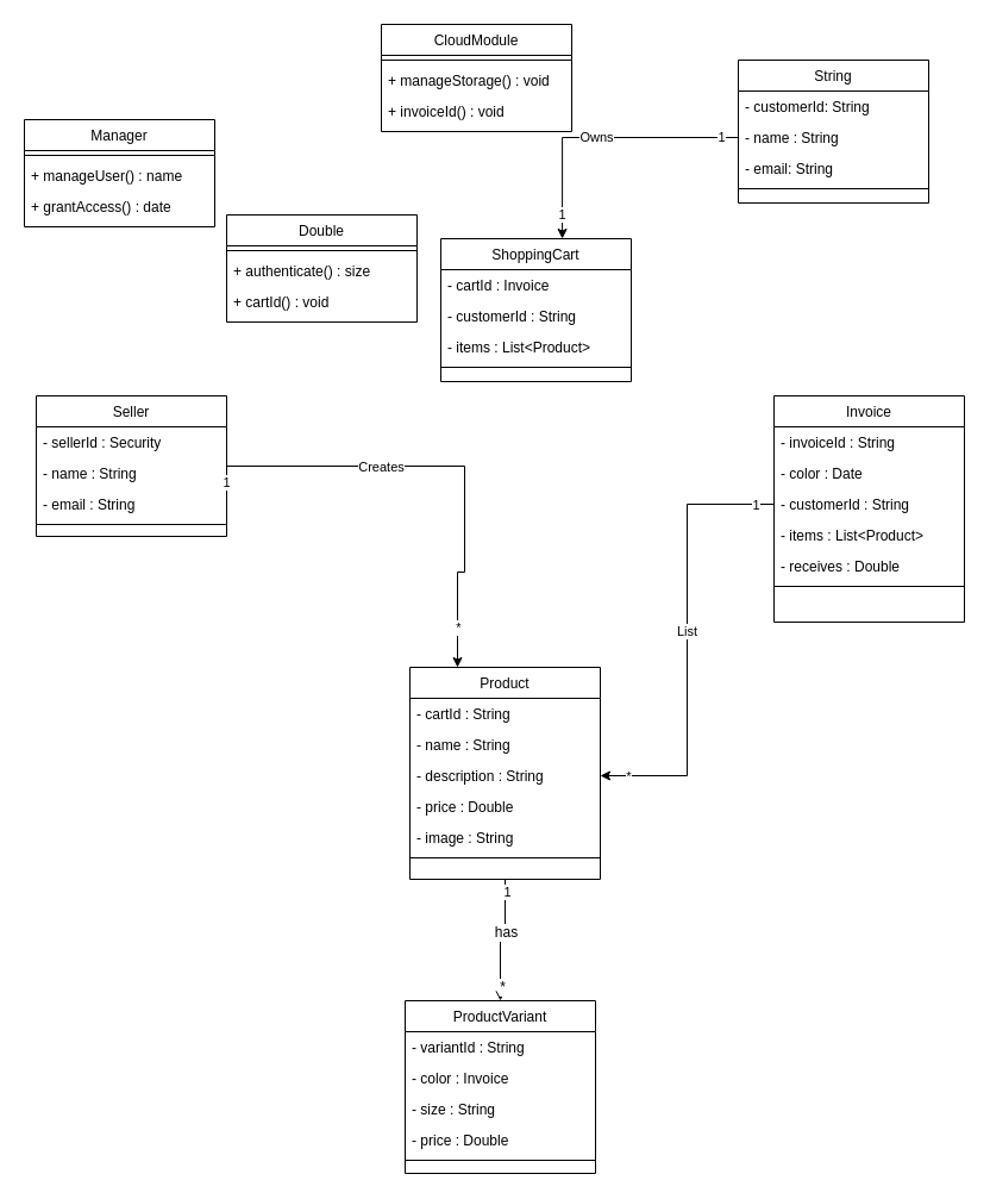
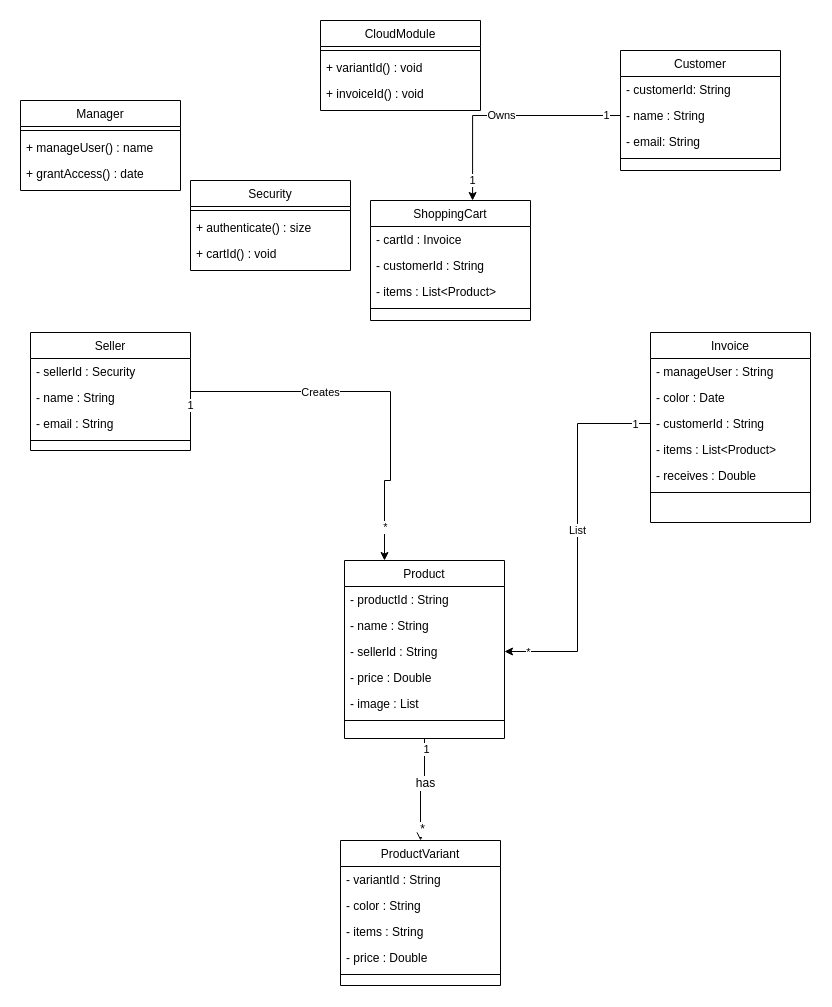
  <mxCell id="0" />
  <mxCell id="1" parent="0" />
  <mxCell id="2" value="Manager" style="swimlane;fontStyle=0;align=center;verticalAlign=top;childLayout=stackLayout;horizontal=1;startSize=26;horizontalStack=0;resizeParent=1;resizeLast=0;collapsible=1;marginBottom=0;rounded=0;shadow=0;strokeWidth=1;" parent="1" vertex="1"><mxGeometry x="20" y="100" width="160" height="90" as="geometry"><mxRectangle x="230" y="140" width="160" height="26" as="alternateBounds" /></mxGeometry></mxCell>
  <mxCell id="3" value="" style="line;html=1;strokeWidth=1;align=left;verticalAlign=middle;spacingTop=-1;spacingLeft=3;spacingRight=3;rotatable=0;labelPosition=right;points=[];portConstraint=eastwest;" parent="2" vertex="1"><mxGeometry y="26" width="160" height="8" as="geometry" /></mxCell>
  <mxCell id="4" value="+ manageUser() : name" style="text;align=left;verticalAlign=top;spacingLeft=4;spacingRight=4;overflow=hidden;rotatable=0;points=[[0,0.5],[1,0.5]];portConstraint=eastwest;" parent="2" vertex="1"><mxGeometry y="34" width="160" height="26" as="geometry" /></mxCell>
  <mxCell id="5" value="+ grantAccess() : date" style="text;align=left;verticalAlign=top;spacingLeft=4;spacingRight=4;overflow=hidden;rotatable=0;points=[[0,0.5],[1,0.5]];portConstraint=eastwest;" vertex="1" parent="2"><mxGeometry y="60" width="160" height="26" as="geometry" /></mxCell>
  <mxCell id="6" style="edgeStyle=orthogonalEdgeStyle;rounded=0;orthogonalLoop=1;jettySize=auto;html=1;exitX=0.5;exitY=1;exitDx=0;exitDy=0;endArrow=open;endFill=1;" edge="1" parent="1" source="10" target="47"><mxGeometry relative="1" as="geometry" /></mxCell>
  <mxCell id="7" value="&lt;font style=&quot;font-size: 12px;&quot;&gt;has&lt;/font&gt;" style="edgeLabel;html=1;align=center;verticalAlign=middle;resizable=0;points=[];" vertex="1" connectable="0" parent="6"><mxGeometry x="-0.169" relative="1" as="geometry"><mxPoint as="offset" /></mxGeometry></mxCell>
  <mxCell id="8" value="&lt;font style=&quot;font-size: 12px;&quot;&gt;*&lt;/font&gt;" style="edgeLabel;html=1;align=center;verticalAlign=middle;resizable=0;points=[];" vertex="1" connectable="0" parent="6"><mxGeometry x="0.775" y="1" relative="1" as="geometry"><mxPoint as="offset" /></mxGeometry></mxCell>
  <mxCell id="9" value="1" style="edgeLabel;html=1;align=center;verticalAlign=middle;resizable=0;points=[];" vertex="1" connectable="0" parent="6"><mxGeometry x="-0.816" y="1" relative="1" as="geometry"><mxPoint as="offset" /></mxGeometry></mxCell>
  <mxCell id="10" value="Product" style="swimlane;fontStyle=0;align=center;verticalAlign=top;childLayout=stackLayout;horizontal=1;startSize=26;horizontalStack=0;resizeParent=1;resizeLast=0;collapsible=1;marginBottom=0;rounded=0;shadow=0;strokeWidth=1;" parent="1" vertex="1"><mxGeometry x="344" y="560" width="160" height="178" as="geometry"><mxRectangle x="130" y="380" width="160" height="26" as="alternateBounds" /></mxGeometry></mxCell>
- <mxCell id="11" value="- cartId : String" style="text;align=left;verticalAlign=top;spacingLeft=4;spacingRight=4;overflow=hidden;rotatable=0;points=[[0,0.5],[1,0.5]];portConstraint=eastwest;" parent="10" vertex="1"><mxGeometry y="26" width="160" height="26" as="geometry" /></mxCell>
+ <mxCell id="11" value="- productId : String" style="text;align=left;verticalAlign=top;spacingLeft=4;spacingRight=4;overflow=hidden;rotatable=0;points=[[0,0.5],[1,0.5]];portConstraint=eastwest;" parent="10" vertex="1"><mxGeometry y="26" width="160" height="26" as="geometry" /></mxCell>
  <mxCell id="12" value="- name : String" style="text;align=left;verticalAlign=top;spacingLeft=4;spacingRight=4;overflow=hidden;rotatable=0;points=[[0,0.5],[1,0.5]];portConstraint=eastwest;rounded=0;shadow=0;html=0;" vertex="1" parent="10"><mxGeometry y="52" width="160" height="26" as="geometry" /></mxCell>
- <mxCell id="13" value="- description : String" style="text;align=left;verticalAlign=top;spacingLeft=4;spacingRight=4;overflow=hidden;rotatable=0;points=[[0,0.5],[1,0.5]];portConstraint=eastwest;" parent="10" vertex="1"><mxGeometry y="78" width="160" height="26" as="geometry" /></mxCell>
+ <mxCell id="13" value="- sellerId : String" style="text;align=left;verticalAlign=top;spacingLeft=4;spacingRight=4;overflow=hidden;rotatable=0;points=[[0,0.5],[1,0.5]];portConstraint=eastwest;" parent="10" vertex="1"><mxGeometry y="78" width="160" height="26" as="geometry" /></mxCell>
  <mxCell id="14" value="- price : Double" style="text;align=left;verticalAlign=top;spacingLeft=4;spacingRight=4;overflow=hidden;rotatable=0;points=[[0,0.5],[1,0.5]];portConstraint=eastwest;rounded=0;shadow=0;html=0;" vertex="1" parent="10"><mxGeometry y="104" width="160" height="26" as="geometry" /></mxCell>
- <mxCell id="15" value="- image : String" style="text;align=left;verticalAlign=top;spacingLeft=4;spacingRight=4;overflow=hidden;rotatable=0;points=[[0,0.5],[1,0.5]];portConstraint=eastwest;rounded=0;shadow=0;html=0;" parent="10" vertex="1"><mxGeometry y="130" width="160" height="26" as="geometry" /></mxCell>
+ <mxCell id="15" value="- image : List" style="text;align=left;verticalAlign=top;spacingLeft=4;spacingRight=4;overflow=hidden;rotatable=0;points=[[0,0.5],[1,0.5]];portConstraint=eastwest;rounded=0;shadow=0;html=0;" parent="10" vertex="1"><mxGeometry y="130" width="160" height="26" as="geometry" /></mxCell>
  <mxCell id="16" value="" style="line;html=1;strokeWidth=1;align=left;verticalAlign=middle;spacingTop=-1;spacingLeft=3;spacingRight=3;rotatable=0;labelPosition=right;points=[];portConstraint=eastwest;" parent="10" vertex="1"><mxGeometry y="156" width="160" height="8" as="geometry" /></mxCell>
  <mxCell id="17" value="Invoice" style="swimlane;fontStyle=0;align=center;verticalAlign=top;childLayout=stackLayout;horizontal=1;startSize=26;horizontalStack=0;resizeParent=1;resizeLast=0;collapsible=1;marginBottom=0;rounded=0;shadow=0;strokeWidth=1;" parent="1" vertex="1"><mxGeometry x="650" y="332" width="160" height="190" as="geometry"><mxRectangle x="340" y="380" width="170" height="26" as="alternateBounds" /></mxGeometry></mxCell>
- <mxCell id="18" value="- invoiceId : String" style="text;align=left;verticalAlign=top;spacingLeft=4;spacingRight=4;overflow=hidden;rotatable=0;points=[[0,0.5],[1,0.5]];portConstraint=eastwest;" parent="17" vertex="1"><mxGeometry y="26" width="160" height="26" as="geometry" /></mxCell>
+ <mxCell id="18" value="- manageUser : String" style="text;align=left;verticalAlign=top;spacingLeft=4;spacingRight=4;overflow=hidden;rotatable=0;points=[[0,0.5],[1,0.5]];portConstraint=eastwest;" parent="17" vertex="1"><mxGeometry y="26" width="160" height="26" as="geometry" /></mxCell>
  <mxCell id="19" value="- color : Date" style="text;align=left;verticalAlign=top;spacingLeft=4;spacingRight=4;overflow=hidden;rotatable=0;points=[[0,0.5],[1,0.5]];portConstraint=eastwest;" vertex="1" parent="17"><mxGeometry y="52" width="160" height="26" as="geometry" /></mxCell>
  <mxCell id="20" value="- customerId : String" style="text;align=left;verticalAlign=top;spacingLeft=4;spacingRight=4;overflow=hidden;rotatable=0;points=[[0,0.5],[1,0.5]];portConstraint=eastwest;" vertex="1" parent="17"><mxGeometry y="78" width="160" height="26" as="geometry" /></mxCell>
  <mxCell id="21" value="- items : List&lt;Product&gt;" style="text;align=left;verticalAlign=top;spacingLeft=4;spacingRight=4;overflow=hidden;rotatable=0;points=[[0,0.5],[1,0.5]];portConstraint=eastwest;" vertex="1" parent="17"><mxGeometry y="104" width="160" height="26" as="geometry" /></mxCell>
  <mxCell id="22" value="- receives : Double" style="text;align=left;verticalAlign=top;spacingLeft=4;spacingRight=4;overflow=hidden;rotatable=0;points=[[0,0.5],[1,0.5]];portConstraint=eastwest;" vertex="1" parent="17"><mxGeometry y="130" width="160" height="26" as="geometry" /></mxCell>
  <mxCell id="23" value="" style="line;html=1;strokeWidth=1;align=left;verticalAlign=middle;spacingTop=-1;spacingLeft=3;spacingRight=3;rotatable=0;labelPosition=right;points=[];portConstraint=eastwest;" parent="17" vertex="1"><mxGeometry y="156" width="160" height="8" as="geometry" /></mxCell>
- <mxCell id="24" value="String" style="swimlane;fontStyle=0;align=center;verticalAlign=top;childLayout=stackLayout;horizontal=1;startSize=26;horizontalStack=0;resizeParent=1;resizeLast=0;collapsible=1;marginBottom=0;rounded=0;shadow=0;strokeWidth=1;" parent="1" vertex="1"><mxGeometry x="620" y="50" width="160" height="120" as="geometry"><mxRectangle x="550" y="140" width="160" height="26" as="alternateBounds" /></mxGeometry></mxCell>
+ <mxCell id="24" value="Customer" style="swimlane;fontStyle=0;align=center;verticalAlign=top;childLayout=stackLayout;horizontal=1;startSize=26;horizontalStack=0;resizeParent=1;resizeLast=0;collapsible=1;marginBottom=0;rounded=0;shadow=0;strokeWidth=1;" parent="1" vertex="1"><mxGeometry x="620" y="50" width="160" height="120" as="geometry"><mxRectangle x="550" y="140" width="160" height="26" as="alternateBounds" /></mxGeometry></mxCell>
  <mxCell id="25" value="- customerId: String" style="text;align=left;verticalAlign=top;spacingLeft=4;spacingRight=4;overflow=hidden;rotatable=0;points=[[0,0.5],[1,0.5]];portConstraint=eastwest;" parent="24" vertex="1"><mxGeometry y="26" width="160" height="26" as="geometry" /></mxCell>
  <mxCell id="26" value="- name : String" style="text;align=left;verticalAlign=top;spacingLeft=4;spacingRight=4;overflow=hidden;rotatable=0;points=[[0,0.5],[1,0.5]];portConstraint=eastwest;rounded=0;shadow=0;html=0;" parent="24" vertex="1"><mxGeometry y="52" width="160" height="26" as="geometry" /></mxCell>
  <mxCell id="27" value="- email: String" style="text;align=left;verticalAlign=top;spacingLeft=4;spacingRight=4;overflow=hidden;rotatable=0;points=[[0,0.5],[1,0.5]];portConstraint=eastwest;rounded=0;shadow=0;html=0;" parent="24" vertex="1"><mxGeometry y="78" width="160" height="26" as="geometry" /></mxCell>
  <mxCell id="28" value="" style="line;html=1;strokeWidth=1;align=left;verticalAlign=middle;spacingTop=-1;spacingLeft=3;spacingRight=3;rotatable=0;labelPosition=right;points=[];portConstraint=eastwest;" parent="24" vertex="1"><mxGeometry y="104" width="160" height="8" as="geometry" /></mxCell>
  <mxCell id="29" value="CloudModule" style="swimlane;fontStyle=0;align=center;verticalAlign=top;childLayout=stackLayout;horizontal=1;startSize=26;horizontalStack=0;resizeParent=1;resizeLast=0;collapsible=1;marginBottom=0;rounded=0;shadow=0;strokeWidth=1;" vertex="1" parent="1"><mxGeometry x="320" y="20" width="160" height="90" as="geometry"><mxRectangle x="230" y="140" width="160" height="26" as="alternateBounds" /></mxGeometry></mxCell>
  <mxCell id="30" value="" style="line;html=1;strokeWidth=1;align=left;verticalAlign=middle;spacingTop=-1;spacingLeft=3;spacingRight=3;rotatable=0;labelPosition=right;points=[];portConstraint=eastwest;" vertex="1" parent="29"><mxGeometry y="26" width="160" height="8" as="geometry" /></mxCell>
- <mxCell id="31" value="+ manageStorage() : void" style="text;align=left;verticalAlign=top;spacingLeft=4;spacingRight=4;overflow=hidden;rotatable=0;points=[[0,0.5],[1,0.5]];portConstraint=eastwest;" vertex="1" parent="29"><mxGeometry y="34" width="160" height="26" as="geometry" /></mxCell>
+ <mxCell id="31" value="+ variantId() : void" style="text;align=left;verticalAlign=top;spacingLeft=4;spacingRight=4;overflow=hidden;rotatable=0;points=[[0,0.5],[1,0.5]];portConstraint=eastwest;" vertex="1" parent="29"><mxGeometry y="34" width="160" height="26" as="geometry" /></mxCell>
  <mxCell id="32" value="+ invoiceId() : void" style="text;align=left;verticalAlign=top;spacingLeft=4;spacingRight=4;overflow=hidden;rotatable=0;points=[[0,0.5],[1,0.5]];portConstraint=eastwest;" vertex="1" parent="29"><mxGeometry y="60" width="160" height="26" as="geometry" /></mxCell>
  <mxCell id="33" value="ShoppingCart" style="swimlane;fontStyle=0;align=center;verticalAlign=top;childLayout=stackLayout;horizontal=1;startSize=26;horizontalStack=0;resizeParent=1;resizeLast=0;collapsible=1;marginBottom=0;rounded=0;shadow=0;strokeWidth=1;" vertex="1" parent="1"><mxGeometry x="370" y="200" width="160" height="120" as="geometry"><mxRectangle x="340" y="380" width="170" height="26" as="alternateBounds" /></mxGeometry></mxCell>
  <mxCell id="34" value="- cartId : Invoice" style="text;align=left;verticalAlign=top;spacingLeft=4;spacingRight=4;overflow=hidden;rotatable=0;points=[[0,0.5],[1,0.5]];portConstraint=eastwest;" vertex="1" parent="33"><mxGeometry y="26" width="160" height="26" as="geometry" /></mxCell>
  <mxCell id="35" value="- customerId : String" style="text;align=left;verticalAlign=top;spacingLeft=4;spacingRight=4;overflow=hidden;rotatable=0;points=[[0,0.5],[1,0.5]];portConstraint=eastwest;" vertex="1" parent="33"><mxGeometry y="52" width="160" height="26" as="geometry" /></mxCell>
  <mxCell id="36" value="- items : List&lt;Product&gt;" style="text;align=left;verticalAlign=top;spacingLeft=4;spacingRight=4;overflow=hidden;rotatable=0;points=[[0,0.5],[1,0.5]];portConstraint=eastwest;" vertex="1" parent="33"><mxGeometry y="78" width="160" height="26" as="geometry" /></mxCell>
  <mxCell id="37" value="" style="line;html=1;strokeWidth=1;align=left;verticalAlign=middle;spacingTop=-1;spacingLeft=3;spacingRight=3;rotatable=0;labelPosition=right;points=[];portConstraint=eastwest;" vertex="1" parent="33"><mxGeometry y="104" width="160" height="8" as="geometry" /></mxCell>
  <mxCell id="38" value="Seller" style="swimlane;fontStyle=0;align=center;verticalAlign=top;childLayout=stackLayout;horizontal=1;startSize=26;horizontalStack=0;resizeParent=1;resizeLast=0;collapsible=1;marginBottom=0;rounded=0;shadow=0;strokeWidth=1;" vertex="1" parent="1"><mxGeometry x="30" y="332" width="160" height="118" as="geometry"><mxRectangle x="340" y="380" width="170" height="26" as="alternateBounds" /></mxGeometry></mxCell>
  <mxCell id="39" value="- sellerId : Security" style="text;align=left;verticalAlign=top;spacingLeft=4;spacingRight=4;overflow=hidden;rotatable=0;points=[[0,0.5],[1,0.5]];portConstraint=eastwest;" vertex="1" parent="38"><mxGeometry y="26" width="160" height="26" as="geometry" /></mxCell>
  <mxCell id="40" value="- name : String" style="text;align=left;verticalAlign=top;spacingLeft=4;spacingRight=4;overflow=hidden;rotatable=0;points=[[0,0.5],[1,0.5]];portConstraint=eastwest;" vertex="1" parent="38"><mxGeometry y="52" width="160" height="26" as="geometry" /></mxCell>
  <mxCell id="41" value="- email : String" style="text;align=left;verticalAlign=top;spacingLeft=4;spacingRight=4;overflow=hidden;rotatable=0;points=[[0,0.5],[1,0.5]];portConstraint=eastwest;" vertex="1" parent="38"><mxGeometry y="78" width="160" height="26" as="geometry" /></mxCell>
  <mxCell id="42" value="" style="line;html=1;strokeWidth=1;align=left;verticalAlign=middle;spacingTop=-1;spacingLeft=3;spacingRight=3;rotatable=0;labelPosition=right;points=[];portConstraint=eastwest;" vertex="1" parent="38"><mxGeometry y="104" width="160" height="8" as="geometry" /></mxCell>
- <mxCell id="43" value="Double" style="swimlane;fontStyle=0;align=center;verticalAlign=top;childLayout=stackLayout;horizontal=1;startSize=26;horizontalStack=0;resizeParent=1;resizeLast=0;collapsible=1;marginBottom=0;rounded=0;shadow=0;strokeWidth=1;" vertex="1" parent="1"><mxGeometry x="190" y="180" width="160" height="90" as="geometry"><mxRectangle x="230" y="140" width="160" height="26" as="alternateBounds" /></mxGeometry></mxCell>
+ <mxCell id="43" value="Security" style="swimlane;fontStyle=0;align=center;verticalAlign=top;childLayout=stackLayout;horizontal=1;startSize=26;horizontalStack=0;resizeParent=1;resizeLast=0;collapsible=1;marginBottom=0;rounded=0;shadow=0;strokeWidth=1;" vertex="1" parent="1"><mxGeometry x="190" y="180" width="160" height="90" as="geometry"><mxRectangle x="230" y="140" width="160" height="26" as="alternateBounds" /></mxGeometry></mxCell>
  <mxCell id="44" value="" style="line;html=1;strokeWidth=1;align=left;verticalAlign=middle;spacingTop=-1;spacingLeft=3;spacingRight=3;rotatable=0;labelPosition=right;points=[];portConstraint=eastwest;" vertex="1" parent="43"><mxGeometry y="26" width="160" height="8" as="geometry" /></mxCell>
  <mxCell id="45" value="+ authenticate() : size" style="text;align=left;verticalAlign=top;spacingLeft=4;spacingRight=4;overflow=hidden;rotatable=0;points=[[0,0.5],[1,0.5]];portConstraint=eastwest;" vertex="1" parent="43"><mxGeometry y="34" width="160" height="26" as="geometry" /></mxCell>
  <mxCell id="46" value="+ cartId() : void" style="text;align=left;verticalAlign=top;spacingLeft=4;spacingRight=4;overflow=hidden;rotatable=0;points=[[0,0.5],[1,0.5]];portConstraint=eastwest;" vertex="1" parent="43"><mxGeometry y="60" width="160" height="26" as="geometry" /></mxCell>
  <mxCell id="47" value="ProductVariant" style="swimlane;fontStyle=0;align=center;verticalAlign=top;childLayout=stackLayout;horizontal=1;startSize=26;horizontalStack=0;resizeParent=1;resizeLast=0;collapsible=1;marginBottom=0;rounded=0;shadow=0;strokeWidth=1;" vertex="1" parent="1"><mxGeometry x="340" y="840" width="160" height="145" as="geometry"><mxRectangle x="130" y="380" width="160" height="26" as="alternateBounds" /></mxGeometry></mxCell>
  <mxCell id="48" value="- variantId : String" style="text;align=left;verticalAlign=top;spacingLeft=4;spacingRight=4;overflow=hidden;rotatable=0;points=[[0,0.5],[1,0.5]];portConstraint=eastwest;" vertex="1" parent="47"><mxGeometry y="26" width="160" height="26" as="geometry" /></mxCell>
- <mxCell id="49" value="- color : Invoice" style="text;align=left;verticalAlign=top;spacingLeft=4;spacingRight=4;overflow=hidden;rotatable=0;points=[[0,0.5],[1,0.5]];portConstraint=eastwest;rounded=0;shadow=0;html=0;" vertex="1" parent="47"><mxGeometry y="52" width="160" height="26" as="geometry" /></mxCell>
- <mxCell id="50" value="- size : String" style="text;align=left;verticalAlign=top;spacingLeft=4;spacingRight=4;overflow=hidden;rotatable=0;points=[[0,0.5],[1,0.5]];portConstraint=eastwest;" vertex="1" parent="47"><mxGeometry y="78" width="160" height="26" as="geometry" /></mxCell>
+ <mxCell id="49" value="- color : String" style="text;align=left;verticalAlign=top;spacingLeft=4;spacingRight=4;overflow=hidden;rotatable=0;points=[[0,0.5],[1,0.5]];portConstraint=eastwest;rounded=0;shadow=0;html=0;" vertex="1" parent="47"><mxGeometry y="52" width="160" height="26" as="geometry" /></mxCell>
+ <mxCell id="50" value="- items : String" style="text;align=left;verticalAlign=top;spacingLeft=4;spacingRight=4;overflow=hidden;rotatable=0;points=[[0,0.5],[1,0.5]];portConstraint=eastwest;" vertex="1" parent="47"><mxGeometry y="78" width="160" height="26" as="geometry" /></mxCell>
  <mxCell id="51" value="- price : Double" style="text;align=left;verticalAlign=top;spacingLeft=4;spacingRight=4;overflow=hidden;rotatable=0;points=[[0,0.5],[1,0.5]];portConstraint=eastwest;rounded=0;shadow=0;html=0;" vertex="1" parent="47"><mxGeometry y="104" width="160" height="26" as="geometry" /></mxCell>
  <mxCell id="52" value="" style="line;html=1;strokeWidth=1;align=left;verticalAlign=middle;spacingTop=-1;spacingLeft=3;spacingRight=3;rotatable=0;labelPosition=right;points=[];portConstraint=eastwest;" vertex="1" parent="47"><mxGeometry y="130" width="160" height="8" as="geometry" /></mxCell>
  <mxCell id="53" style="edgeStyle=orthogonalEdgeStyle;rounded=0;orthogonalLoop=1;jettySize=auto;html=1;exitX=1;exitY=0.5;exitDx=0;exitDy=0;entryX=0.25;entryY=0;entryDx=0;entryDy=0;" edge="1" parent="1" source="41" target="10"><mxGeometry relative="1" as="geometry"><mxPoint x="390" y="480" as="targetPoint" /><Array as="points"><mxPoint x="390" y="391" /><mxPoint x="390" y="480" /><mxPoint x="384" y="480" /></Array></mxGeometry></mxCell>
  <mxCell id="54" value="Creates" style="edgeLabel;html=1;align=center;verticalAlign=middle;resizable=0;points=[];" vertex="1" connectable="0" parent="53"><mxGeometry x="-0.209" relative="1" as="geometry"><mxPoint as="offset" /></mxGeometry></mxCell>
  <mxCell id="55" value="1" style="edgeLabel;html=1;align=center;verticalAlign=middle;resizable=0;points=[];" vertex="1" connectable="0" parent="53"><mxGeometry x="-0.905" y="1" relative="1" as="geometry"><mxPoint as="offset" /></mxGeometry></mxCell>
  <mxCell id="56" value="*" style="edgeLabel;html=1;align=center;verticalAlign=middle;resizable=0;points=[];" vertex="1" connectable="0" parent="53"><mxGeometry x="0.832" relative="1" as="geometry"><mxPoint as="offset" /></mxGeometry></mxCell>
  <mxCell id="57" style="edgeStyle=orthogonalEdgeStyle;rounded=0;orthogonalLoop=1;jettySize=auto;html=1;exitX=0;exitY=0.5;exitDx=0;exitDy=0;entryX=1;entryY=0.5;entryDx=0;entryDy=0;" edge="1" parent="1" source="20" target="13"><mxGeometry relative="1" as="geometry" /></mxCell>
  <mxCell id="58" value="List" style="edgeLabel;html=1;align=center;verticalAlign=middle;resizable=0;points=[];" vertex="1" connectable="0" parent="57"><mxGeometry x="-0.043" y="-1" relative="1" as="geometry"><mxPoint as="offset" /></mxGeometry></mxCell>
  <mxCell id="59" value="1" style="edgeLabel;html=1;align=center;verticalAlign=middle;resizable=0;points=[];" vertex="1" connectable="0" parent="57"><mxGeometry x="-0.914" relative="1" as="geometry"><mxPoint as="offset" /></mxGeometry></mxCell>
  <mxCell id="60" value="*" style="edgeLabel;html=1;align=center;verticalAlign=middle;resizable=0;points=[];" vertex="1" connectable="0" parent="57"><mxGeometry x="0.877" relative="1" as="geometry"><mxPoint as="offset" /></mxGeometry></mxCell>
  <mxCell id="61" style="edgeStyle=orthogonalEdgeStyle;rounded=0;orthogonalLoop=1;jettySize=auto;html=1;exitX=0;exitY=0.5;exitDx=0;exitDy=0;entryX=0.638;entryY=0;entryDx=0;entryDy=0;entryPerimeter=0;" edge="1" parent="1" source="26" target="33"><mxGeometry relative="1" as="geometry" /></mxCell>
  <mxCell id="62" value="1" style="edgeLabel;html=1;align=center;verticalAlign=middle;resizable=0;points=[];" vertex="1" connectable="0" parent="61"><mxGeometry x="-0.875" y="-1" relative="1" as="geometry"><mxPoint as="offset" /></mxGeometry></mxCell>
  <mxCell id="63" value="1" style="edgeLabel;html=1;align=center;verticalAlign=middle;resizable=0;points=[];" vertex="1" connectable="0" parent="61"><mxGeometry x="0.817" y="-1" relative="1" as="geometry"><mxPoint as="offset" /></mxGeometry></mxCell>
  <mxCell id="64" value="Owns" style="edgeLabel;html=1;align=center;verticalAlign=middle;resizable=0;points=[];" vertex="1" connectable="0" parent="61"><mxGeometry x="0.029" y="-1" relative="1" as="geometry"><mxPoint as="offset" /></mxGeometry></mxCell>
